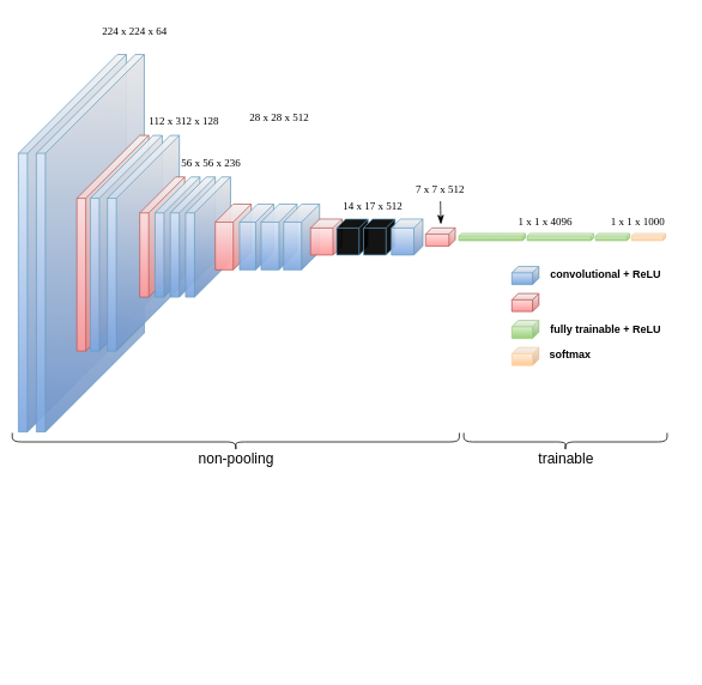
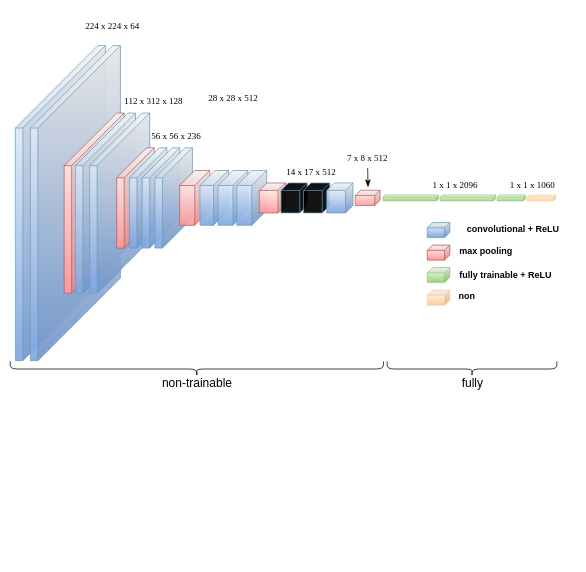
  <mxCell id="0" />
  <mxCell id="1" parent="0" />
  <mxCell id="2" value="" style="edgeStyle=none;curved=1;rounded=0;orthogonalLoop=1;jettySize=auto;html=1;fontSize=12;startSize=8;endSize=8;strokeColor=none;" edge="1" parent="1" source="3" target="44"><mxGeometry relative="1" as="geometry" /></mxCell>
  <mxCell id="3" value="" style="shape=curlyBracket;whiteSpace=wrap;html=1;rounded=1;labelPosition=left;verticalLabelPosition=middle;align=right;verticalAlign=middle;rotation=90;direction=west;gradientDirection=north;fillStyle=auto;fillColor=#F19C99;" vertex="1" parent="1"><mxGeometry x="251.83" y="242.41" width="20" height="497.41" as="geometry" /></mxCell>
  <mxCell id="4" value="" style="shape=curlyBracket;whiteSpace=wrap;html=1;rounded=1;labelPosition=left;verticalLabelPosition=middle;align=right;verticalAlign=middle;strokeColor=light-dark(#000000,#000000);rotation=90;flipH=1;" vertex="1" parent="1"><mxGeometry x="618.6" y="378" width="20" height="226.24" as="geometry" /></mxCell>
  <mxCell id="5" value="" style="shape=cube;whiteSpace=wrap;html=1;boundedLbl=1;backgroundOutline=1;darkOpacity=0.05;darkOpacity2=0.1;size=110;direction=east;flipH=1;fillColor=#7EA6E0;strokeColor=light-dark(#609dbf, #d4d4ff);gradientColor=#FFFFFF;gradientDirection=north;opacity=92;" vertex="1" parent="1"><mxGeometry x="20" y="60" width="120" height="420" as="geometry" /></mxCell>
  <mxCell id="6" value="" style="shape=cube;whiteSpace=wrap;html=1;boundedLbl=1;backgroundOutline=1;darkOpacity=0.05;darkOpacity2=0.1;size=110;direction=east;flipH=1;fillColor=#7EA6E0;strokeColor=light-dark(#609dbf, #d4d4ff);gradientColor=#FFFFFF;gradientDirection=north;opacity=92;" vertex="1" parent="1"><mxGeometry x="40" y="60" width="120" height="420" as="geometry" /></mxCell>
  <mxCell id="7" value="" style="shape=cube;whiteSpace=wrap;html=1;boundedLbl=1;backgroundOutline=1;darkOpacity=0.05;darkOpacity2=0.1;size=70;direction=east;flipH=1;fillColor=#FF9999;strokeColor=#b85450;gradientColor=#FFFFFF;gradientDirection=north;opacity=92;" vertex="1" parent="1"><mxGeometry x="85" y="150" width="80" height="240" as="geometry" /></mxCell>
  <mxCell id="8" value="" style="shape=cube;whiteSpace=wrap;html=1;boundedLbl=1;backgroundOutline=1;darkOpacity=0.05;darkOpacity2=0.1;size=70;direction=east;flipH=1;fillColor=#7EA6E0;strokeColor=light-dark(#609dbf, #d4d4ff);gradientColor=#FFFFFF;gradientDirection=north;opacity=92;" vertex="1" parent="1"><mxGeometry x="100" y="150" width="80" height="240" as="geometry" /></mxCell>
  <mxCell id="9" value="" style="shape=cube;whiteSpace=wrap;html=1;boundedLbl=1;backgroundOutline=1;darkOpacity=0.05;darkOpacity2=0.1;size=70;direction=east;flipH=1;fillColor=#7EA6E0;strokeColor=light-dark(#609dbf, #d4d4ff);gradientColor=#FFFFFF;gradientDirection=north;opacity=92;" vertex="1" parent="1"><mxGeometry x="119" y="150" width="80" height="240" as="geometry" /></mxCell>
  <mxCell id="10" value="" style="shape=cube;whiteSpace=wrap;html=1;boundedLbl=1;backgroundOutline=1;darkOpacity=0.05;darkOpacity2=0.1;size=40;direction=east;flipH=1;fillColor=#FF9999;strokeColor=#b85450;gradientColor=#FFFFFF;gradientDirection=north;opacity=92;" vertex="1" parent="1"><mxGeometry x="155" y="196.25" width="50" height="133.75" as="geometry" /></mxCell>
  <mxCell id="11" value="" style="shape=cube;whiteSpace=wrap;html=1;boundedLbl=1;backgroundOutline=1;darkOpacity=0.05;darkOpacity2=0.1;size=40;direction=east;flipH=1;fillColor=#7EA6E0;strokeColor=light-dark(#609dbf, #d4d4ff);gradientColor=#FFFFFF;gradientDirection=north;opacity=92;" vertex="1" parent="1"><mxGeometry x="172" y="196.25" width="50" height="133.75" as="geometry" /></mxCell>
  <mxCell id="12" value="" style="shape=cube;whiteSpace=wrap;html=1;boundedLbl=1;backgroundOutline=1;darkOpacity=0.05;darkOpacity2=0.1;size=40;direction=east;flipH=1;fillColor=#7EA6E0;strokeColor=light-dark(#609dbf, #d4d4ff);gradientColor=#FFFFFF;gradientDirection=north;opacity=92;" vertex="1" parent="1"><mxGeometry x="189" y="196.25" width="50" height="133.75" as="geometry" /></mxCell>
  <mxCell id="13" value="" style="shape=cube;whiteSpace=wrap;html=1;boundedLbl=1;backgroundOutline=1;darkOpacity=0.05;darkOpacity2=0.1;size=40;direction=east;flipH=1;fillColor=#7EA6E0;strokeColor=light-dark(#609dbf, #d4d4ff);gradientColor=#FFFFFF;gradientDirection=north;opacity=92;" vertex="1" parent="1"><mxGeometry x="206" y="196.25" width="50" height="133.75" as="geometry" /></mxCell>
  <mxCell id="14" value="" style="shape=cube;whiteSpace=wrap;html=1;boundedLbl=1;backgroundOutline=1;darkOpacity=0.05;darkOpacity2=0.1;size=20;direction=east;flipH=1;fillColor=#FF9999;strokeColor=#b85450;gradientColor=#FFFFFF;gradientDirection=north;opacity=92;" vertex="1" parent="1"><mxGeometry x="239" y="226.56" width="40" height="73.13" as="geometry" /></mxCell>
  <mxCell id="15" value="" style="shape=cube;whiteSpace=wrap;html=1;boundedLbl=1;backgroundOutline=1;darkOpacity=0.05;darkOpacity2=0.1;size=20;direction=east;flipH=1;fillColor=#7EA6E0;strokeColor=light-dark(#609dbf, #d4d4ff);gradientColor=#FFFFFF;gradientDirection=north;opacity=92;" vertex="1" parent="1"><mxGeometry x="266" y="226.56" width="38" height="73.13" as="geometry" /></mxCell>
  <mxCell id="16" value="" style="shape=cube;whiteSpace=wrap;html=1;boundedLbl=1;backgroundOutline=1;darkOpacity=0.05;darkOpacity2=0.1;size=20;direction=east;flipH=1;fillColor=#7EA6E0;strokeColor=light-dark(#609dbf, #d4d4ff);gradientColor=#FFFFFF;gradientDirection=north;opacity=92;" vertex="1" parent="1"><mxGeometry x="290" y="226.56" width="40" height="73.13" as="geometry" /></mxCell>
  <mxCell id="17" value="" style="shape=cube;whiteSpace=wrap;html=1;boundedLbl=1;backgroundOutline=1;darkOpacity=0.05;darkOpacity2=0.1;size=20;direction=east;flipH=1;fillColor=#7EA6E0;strokeColor=light-dark(#609dbf, #d4d4ff);gradientColor=#FFFFFF;gradientDirection=north;opacity=92;" vertex="1" parent="1"><mxGeometry x="315" y="226.56" width="40" height="73.13" as="geometry" /></mxCell>
  <mxCell id="18" value="" style="shape=cube;whiteSpace=wrap;html=1;boundedLbl=1;backgroundOutline=1;darkOpacity=0.05;darkOpacity2=0.1;size=10;direction=east;flipH=1;fillColor=#FF9999;strokeColor=#b85450;gradientColor=#FFFFFF;gradientDirection=north;opacity=92;" vertex="1" parent="1"><mxGeometry x="345" y="243.13" width="35" height="40" as="geometry" /></mxCell>
  <mxCell id="19" value="" style="shape=cube;whiteSpace=wrap;html=1;boundedLbl=1;backgroundOutline=1;darkOpacity=0.05;darkOpacity2=0.1;size=10;direction=east;flipH=1;fillColor=#7EA6E0;strokeColor=#609DBF;gradientColor=light-dark(#ffffff, #ededed);gradientDirection=north;opacity=92;align=center;verticalAlign=middle;fontFamily=Helvetica;fontSize=12;fontColor=default;" vertex="1" parent="1"><mxGeometry x="374" y="243.13" width="35" height="40" as="geometry" /></mxCell>
  <mxCell id="20" value="" style="shape=cube;whiteSpace=wrap;html=1;boundedLbl=1;backgroundOutline=1;darkOpacity=0.05;darkOpacity2=0.1;size=7;direction=east;flipH=1;fillColor=#FF9999;strokeColor=#b85450;gradientColor=#FFFFFF;gradientDirection=north;opacity=92;" vertex="1" parent="1"><mxGeometry x="473" y="252.96" width="33" height="20.32" as="geometry" /></mxCell>
  <mxCell id="21" value="" style="shape=cube;whiteSpace=wrap;html=1;boundedLbl=1;backgroundOutline=1;darkOpacity=0.05;darkOpacity2=0.1;size=3;direction=east;flipH=1;fillColor=#97D077;strokeColor=light-dark(#97D077,#66FF66);gradientColor=#FFFFFF;gradientDirection=north;" vertex="1" parent="1"><mxGeometry x="510" y="259.12" width="74" height="8" as="geometry" /></mxCell>
  <mxCell id="22" value="" style="shape=cube;whiteSpace=wrap;html=1;boundedLbl=1;backgroundOutline=1;darkOpacity=0.05;darkOpacity2=0.1;size=3;direction=east;flipH=1;fillColor=#97D077;strokeColor=light-dark(#97D077,#66FF66);gradientColor=#FFFFFF;gradientDirection=north;opacity=92;" vertex="1" parent="1"><mxGeometry x="586" y="259.13" width="74" height="8" as="geometry" /></mxCell>
  <mxCell id="23" value="" style="shape=cube;whiteSpace=wrap;html=1;boundedLbl=1;backgroundOutline=1;darkOpacity=0.05;darkOpacity2=0.1;size=3;direction=east;flipH=1;fillColor=#97D077;strokeColor=light-dark(#97D077,#66FF66);gradientColor=#FFFFFF;gradientDirection=north;opacity=92;" vertex="1" parent="1"><mxGeometry x="662" y="259.13" width="38" height="8" as="geometry" /></mxCell>
  <mxCell id="24" value="" style="shape=cube;whiteSpace=wrap;html=1;boundedLbl=1;backgroundOutline=1;darkOpacity=0.05;darkOpacity2=0.1;size=7;direction=east;flipH=1;fillColor=#7EA6E0;strokeColor=light-dark(#609dbf, #d4d4ff);gradientColor=#FFFFFF;gradientDirection=north;align=center;verticalAlign=middle;fontFamily=Helvetica;fontSize=12;fontColor=default;" vertex="1" parent="1"><mxGeometry x="569" y="296" width="30" height="20" as="geometry" /></mxCell>
  <mxCell id="25" value="" style="shape=cube;whiteSpace=wrap;html=1;boundedLbl=1;backgroundOutline=1;darkOpacity=0.05;darkOpacity2=0.1;size=7;direction=east;flipH=1;fillColor=#FF9999;strokeColor=#b85450;align=center;verticalAlign=middle;fontFamily=Helvetica;fontSize=12;fontColor=default;gradientColor=#FFFFFF;gradientDirection=north;" vertex="1" parent="1"><mxGeometry x="569" y="326" width="30" height="20" as="geometry" /></mxCell>
  <mxCell id="26" value="" style="shape=cube;whiteSpace=wrap;html=1;boundedLbl=1;backgroundOutline=1;darkOpacity=0.05;darkOpacity2=0.1;size=7;direction=east;flipH=1;fillColor=#97D077;strokeColor=light-dark(#97D077,#66FF66);gradientColor=#FFFFFF;gradientDirection=north;" vertex="1" parent="1"><mxGeometry x="569" y="356" width="30" height="20" as="geometry" /></mxCell>
  <mxCell id="27" value="" style="shape=cube;whiteSpace=wrap;html=1;boundedLbl=1;backgroundOutline=1;darkOpacity=0.05;darkOpacity2=0.1;size=3;direction=east;flipH=1;fillColor=#FFCC99;strokeColor=light-dark(#FFCC99,#FF0000);gradientColor=#FFFFFF;gradientDirection=north;opacity=92;" vertex="1" parent="1"><mxGeometry x="702" y="259.12" width="38" height="8" as="geometry" /></mxCell>
  <mxCell id="28" value="" style="shape=cube;whiteSpace=wrap;html=1;boundedLbl=1;backgroundOutline=1;darkOpacity=0.05;darkOpacity2=0.1;size=7;direction=east;flipH=1;fillColor=#FFCC99;strokeColor=light-dark(#FFCC99,#FF0000);gradientColor=#FFFFFF;gradientDirection=north;" vertex="1" parent="1"><mxGeometry x="569" y="386" width="30" height="20" as="geometry" /></mxCell>
  <mxCell id="29" value="224 x 224 x 64" style="text;html=1;strokeColor=none;fillColor=none;align=center;verticalAlign=middle;whiteSpace=wrap;rounded=0;fontFamily=Times New Roman;fontSize=12;" vertex="1" parent="1"><mxGeometry x="99.998" y="20" width="99" height="30" as="geometry" /></mxCell>
  <mxCell id="30" value="112 x 312 x 128" style="text;html=1;strokeColor=none;fillColor=none;align=center;verticalAlign=middle;whiteSpace=wrap;rounded=0;fontFamily=Times New Roman;fontSize=12;" vertex="1" parent="1"><mxGeometry x="155" y="120" width="99" height="30" as="geometry" /></mxCell>
  <mxCell id="31" value="56 x 56 x 236" style="text;html=1;strokeColor=none;fillColor=none;align=center;verticalAlign=middle;whiteSpace=wrap;rounded=0;fontFamily=Times New Roman;fontSize=12;" vertex="1" parent="1"><mxGeometry x="184.5" y="166.25" width="99" height="30" as="geometry" /></mxCell>
  <mxCell id="32" value="28 x 28 x 512" style="text;html=1;strokeColor=none;fillColor=none;align=center;verticalAlign=middle;whiteSpace=wrap;rounded=0;fontFamily=Times New Roman;fontSize=12;" vertex="1" parent="1"><mxGeometry x="260.5" y="116.25" width="99" height="30" as="geometry" /></mxCell>
  <mxCell id="33" value="14 x 17 x 512" style="text;html=1;strokeColor=none;fillColor=none;align=center;verticalAlign=middle;whiteSpace=wrap;rounded=0;fontFamily=Times New Roman;fontSize=12;" vertex="1" parent="1"><mxGeometry x="365" y="214" width="99" height="30" as="geometry" /></mxCell>
  <mxCell id="34" value="" style="shape=cube;whiteSpace=wrap;html=1;boundedLbl=1;backgroundOutline=1;darkOpacity=0.05;darkOpacity2=0.1;size=10;direction=east;flipH=1;fillColor=#7EA6E0;strokeColor=#609DBF;gradientColor=light-dark(#ffffff, #ededed);gradientDirection=north;opacity=92;" vertex="1" parent="1"><mxGeometry x="404" y="243.13" width="35.039" height="40" as="geometry" /></mxCell>
  <mxCell id="35" value="" style="shape=cube;whiteSpace=wrap;html=1;boundedLbl=1;backgroundOutline=1;darkOpacity=0.05;darkOpacity2=0.1;size=10;direction=east;flipH=1;fillColor=#7EA6E0;strokeColor=light-dark(#609dbf, #d4d4ff);gradientColor=#FFFFFF;gradientDirection=north;opacity=92;" vertex="1" parent="1"><mxGeometry x="435" y="243.12" width="35" height="40" as="geometry" /></mxCell>
- <mxCell id="36" value="7 x 7 x 512" style="text;html=1;strokeColor=none;fillColor=none;align=center;verticalAlign=middle;whiteSpace=wrap;rounded=0;fontFamily=Times New Roman;fontSize=12;" vertex="1" parent="1"><mxGeometry x="440" y="199.31" width="99" height="23.88" as="geometry" /></mxCell>
- <mxCell id="37" value="1 x 1 x 4096" style="text;html=1;strokeColor=none;fillColor=none;align=center;verticalAlign=middle;whiteSpace=wrap;rounded=0;fontFamily=Times New Roman;fontSize=12;" vertex="1" parent="1"><mxGeometry x="557" y="235.13" width="99" height="24" as="geometry" /></mxCell>
- <mxCell id="38" value="1 x 1 x 1000" style="text;html=1;strokeColor=none;fillColor=none;align=center;verticalAlign=middle;whiteSpace=wrap;rounded=0;fontFamily=Times New Roman;fontSize=12;" vertex="1" parent="1"><mxGeometry x="660" y="235.13" width="99" height="24" as="geometry" /></mxCell>
- <mxCell id="39" value="convolutional + ReLU" style="text;html=1;strokeColor=none;fillColor=none;align=left;verticalAlign=middle;whiteSpace=wrap;rounded=0;fontStyle=1;fontFamily=Helvetica;" vertex="1" parent="1"><mxGeometry x="610" y="293.06" width="138" height="23.88" as="geometry" /></mxCell>
+ <mxCell id="36" value="7 x 8 x 512" style="text;html=1;strokeColor=none;fillColor=none;align=center;verticalAlign=middle;whiteSpace=wrap;rounded=0;fontFamily=Times New Roman;fontSize=12;" vertex="1" parent="1"><mxGeometry x="440" y="199.31" width="99" height="23.88" as="geometry" /></mxCell>
+ <mxCell id="37" value="1 x 1 x 2096" style="text;html=1;strokeColor=none;fillColor=none;align=center;verticalAlign=middle;whiteSpace=wrap;rounded=0;fontFamily=Times New Roman;fontSize=12;" vertex="1" parent="1"><mxGeometry x="557" y="235.13" width="99" height="24" as="geometry" /></mxCell>
+ <mxCell id="38" value="1 x 1 x 1060" style="text;html=1;strokeColor=none;fillColor=none;align=center;verticalAlign=middle;whiteSpace=wrap;rounded=0;fontFamily=Times New Roman;fontSize=12;" vertex="1" parent="1"><mxGeometry x="660" y="235.13" width="99" height="24" as="geometry" /></mxCell>
+ <mxCell id="39" value="convolutional + ReLU" style="text;html=1;strokeColor=none;fillColor=none;align=left;verticalAlign=middle;whiteSpace=wrap;rounded=0;fontStyle=1;fontFamily=Helvetica;" vertex="1" parent="1"><mxGeometry x="620" y="293.06" width="138" height="23.88" as="geometry" /></mxCell>
+ <mxCell id="40" value="max pooling" style="text;html=1;strokeColor=none;fillColor=none;align=left;verticalAlign=middle;whiteSpace=wrap;rounded=0;fontStyle=1;fontFamily=Helvetica;" vertex="1" parent="1"><mxGeometry x="610" y="323.06" width="138" height="23.88" as="geometry" /></mxCell>
  <mxCell id="41" value="fully trainable + ReLU" style="text;html=1;strokeColor=none;fillColor=none;align=left;verticalAlign=middle;whiteSpace=wrap;rounded=0;fontStyle=1;fontFamily=Helvetica;" vertex="1" parent="1"><mxGeometry x="610" y="354.12" width="138" height="23.88" as="geometry" /></mxCell>
- <mxCell id="42" value="softmax" style="text;html=1;strokeColor=none;fillColor=none;align=left;verticalAlign=middle;whiteSpace=wrap;rounded=0;fontStyle=1;fontFamily=Helvetica;" vertex="1" parent="1"><mxGeometry x="609" y="382.12" width="138" height="23.88" as="geometry" /></mxCell>
+ <mxCell id="42" value="non" style="text;html=1;strokeColor=none;fillColor=none;align=left;verticalAlign=middle;whiteSpace=wrap;rounded=0;fontStyle=1;fontFamily=Helvetica;" vertex="1" parent="1"><mxGeometry x="609" y="382.12" width="138" height="23.88" as="geometry" /></mxCell>
  <mxCell id="43" value="" style="endArrow=classicThin;html=1;rounded=0;fontSize=12;startSize=8;endSize=8;curved=1;exitX=0.5;exitY=1;exitDx=0;exitDy=0;endFill=1;" edge="1" parent="1" source="36"><mxGeometry width="50" height="50" relative="1" as="geometry"><mxPoint x="493.5" y="218.19" as="sourcePoint" /><mxPoint x="490" y="249" as="targetPoint" /></mxGeometry></mxCell>
- <mxCell id="44" value="non-pooling" style="html=1;align=center;fillColor=none;rounded=1;gradientDirection=north;fillStyle=auto;strokeColor=none;fontFamily=Helvetica;labelBackgroundColor=none;labelBorderColor=none;textShadow=0;fontStyle=0;fontSize=16;" vertex="1" parent="1"><mxGeometry x="201.83" y="480" width="120" height="60" as="geometry" /></mxCell>
- <mxCell id="45" value="trainable" style="html=1;align=center;fillColor=none;rounded=1;gradientDirection=north;fillStyle=auto;strokeColor=none;fontFamily=Helvetica;labelBackgroundColor=none;labelBorderColor=none;textShadow=0;fontStyle=0;fontSize=16;" vertex="1" parent="1"><mxGeometry x="569" y="480" width="120" height="60" as="geometry" /></mxCell>
+ <mxCell id="44" value="non-trainable" style="html=1;align=center;fillColor=none;rounded=1;gradientDirection=north;fillStyle=auto;strokeColor=none;fontFamily=Helvetica;labelBackgroundColor=none;labelBorderColor=none;textShadow=0;fontStyle=0;fontSize=16;" vertex="1" parent="1"><mxGeometry x="201.83" y="480" width="120" height="60" as="geometry" /></mxCell>
+ <mxCell id="45" value="fully" style="html=1;align=center;fillColor=none;rounded=1;gradientDirection=north;fillStyle=auto;strokeColor=none;fontFamily=Helvetica;labelBackgroundColor=none;labelBorderColor=none;textShadow=0;fontStyle=0;fontSize=16;" vertex="1" parent="1"><mxGeometry x="569" y="480" width="120" height="60" as="geometry" /></mxCell>
